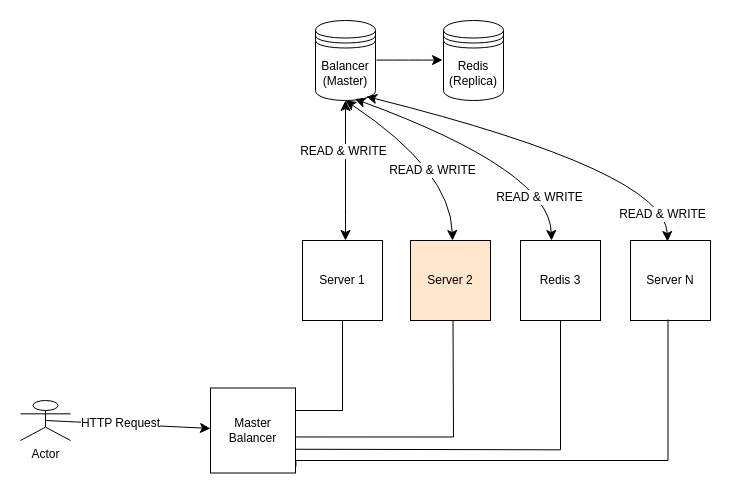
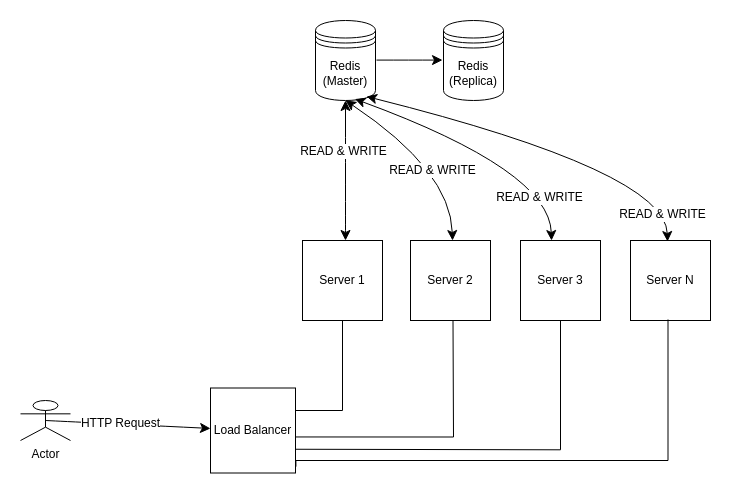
  <mxCell id="0" />
  <mxCell id="1" parent="0" />
  <mxCell id="2" value="Actor" style="shape=umlActor;verticalLabelPosition=bottom;verticalAlign=top;html=1;outlineConnect=0;" parent="1" vertex="1"><mxGeometry x="20" y="400" width="50" height="40" as="geometry" /></mxCell>
- <mxCell id="3" value="Master Balancer" style="whiteSpace=wrap;html=1;aspect=fixed;" parent="1" vertex="1"><mxGeometry x="210" y="387.5" width="85" height="85" as="geometry" /></mxCell>
+ <mxCell id="3" value="Load Balancer" style="whiteSpace=wrap;html=1;aspect=fixed;" parent="1" vertex="1"><mxGeometry x="210" y="387.5" width="85" height="85" as="geometry" /></mxCell>
  <mxCell id="4" value="" style="endArrow=classic;html=1;rounded=0;fontSize=12;startSize=8;endSize=8;curved=1;exitX=0.5;exitY=0.5;exitDx=0;exitDy=0;exitPerimeter=0;" parent="1" source="2" target="3" edge="1"><mxGeometry width="50" height="50" relative="1" as="geometry"><mxPoint x="210" y="690" as="sourcePoint" /><mxPoint x="260" y="640" as="targetPoint" /></mxGeometry></mxCell>
  <mxCell id="5" value="HTTP Request" style="edgeLabel;html=1;align=center;verticalAlign=middle;resizable=0;points=[];fontSize=12;" parent="4" vertex="1" connectable="0"><mxGeometry x="-0.088" y="1" relative="1" as="geometry"><mxPoint as="offset" /></mxGeometry></mxCell>
  <mxCell id="6" value="Server 1" style="whiteSpace=wrap;html=1;aspect=fixed;" parent="1" vertex="1"><mxGeometry x="302" y="240" width="80" height="80" as="geometry" /></mxCell>
- <mxCell id="7" value="Server 2" style="whiteSpace=wrap;html=1;aspect=fixed;fillColor=#ffe6cc;" parent="1" vertex="1"><mxGeometry x="410" y="240" width="80" height="80" as="geometry" /></mxCell>
- <mxCell id="8" value="Redis 3" style="whiteSpace=wrap;html=1;aspect=fixed;" parent="1" vertex="1"><mxGeometry x="520" y="240" width="80" height="80" as="geometry" /></mxCell>
+ <mxCell id="7" value="Server 2" style="whiteSpace=wrap;html=1;aspect=fixed;" parent="1" vertex="1"><mxGeometry x="410" y="240" width="80" height="80" as="geometry" /></mxCell>
+ <mxCell id="8" value="Server 3" style="whiteSpace=wrap;html=1;aspect=fixed;" parent="1" vertex="1"><mxGeometry x="520" y="240" width="80" height="80" as="geometry" /></mxCell>
  <mxCell id="9" value="" style="endArrow=none;html=1;rounded=0;fontSize=12;startSize=8;endSize=8;entryX=0.5;entryY=1;entryDx=0;entryDy=0;edgeStyle=orthogonalEdgeStyle;exitX=1;exitY=0.5;exitDx=0;exitDy=0;" parent="1" source="3" target="6" edge="1"><mxGeometry width="50" height="50" relative="1" as="geometry"><mxPoint x="340" y="430" as="sourcePoint" /><mxPoint x="390" y="360" as="targetPoint" /><Array as="points"><mxPoint x="295" y="410" /><mxPoint x="342" y="410" /></Array></mxGeometry></mxCell>
  <mxCell id="10" value="" style="endArrow=none;html=1;rounded=0;fontSize=12;startSize=8;endSize=8;entryX=0.5;entryY=1;entryDx=0;entryDy=0;edgeStyle=orthogonalEdgeStyle;exitX=1;exitY=0.25;exitDx=0;exitDy=0;" parent="1" target="8" edge="1"><mxGeometry width="50" height="50" relative="1" as="geometry"><mxPoint x="295" y="448.75" as="sourcePoint" /><mxPoint x="616" y="360" as="targetPoint" /></mxGeometry></mxCell>
  <mxCell id="11" value="Server N" style="whiteSpace=wrap;html=1;aspect=fixed;" parent="1" vertex="1"><mxGeometry x="630" y="240" width="80" height="80" as="geometry" /></mxCell>
  <mxCell id="12" value="" style="endArrow=none;html=1;rounded=0;fontSize=12;startSize=8;endSize=8;entryX=0.5;entryY=1;entryDx=0;entryDy=0;edgeStyle=orthogonalEdgeStyle;exitX=1.005;exitY=0.925;exitDx=0;exitDy=0;exitPerimeter=0;" parent="1" source="3" edge="1"><mxGeometry width="50" height="50" relative="1" as="geometry"><mxPoint x="231.5" y="459.995" as="sourcePoint" /><mxPoint x="667.5" y="318.97" as="targetPoint" /><Array as="points"><mxPoint x="295" y="460" /><mxPoint x="668" y="460" /><mxPoint x="668" y="319" /></Array></mxGeometry></mxCell>
  <mxCell id="13" value="" style="endArrow=none;html=1;rounded=0;fontSize=12;startSize=8;endSize=8;entryX=0.5;entryY=1;entryDx=0;entryDy=0;exitX=0.997;exitY=0.576;exitDx=0;exitDy=0;exitPerimeter=0;edgeStyle=orthogonalEdgeStyle;" parent="1" source="3" edge="1"><mxGeometry width="50" height="50" relative="1" as="geometry"><mxPoint x="290.005" y="435.78" as="sourcePoint" /><mxPoint x="452.51" y="320" as="targetPoint" /></mxGeometry></mxCell>
- <mxCell id="14" value="Balancer (Master)" style="shape=datastore;whiteSpace=wrap;html=1;" parent="1" vertex="1"><mxGeometry x="315" y="20" width="60" height="80" as="geometry" /></mxCell>
+ <mxCell id="14" value="Redis (Master)" style="shape=datastore;whiteSpace=wrap;html=1;" parent="1" vertex="1"><mxGeometry x="315" y="20" width="60" height="80" as="geometry" /></mxCell>
  <mxCell id="15" value="Redis&lt;div&gt;(Replica)&lt;/div&gt;" style="shape=datastore;whiteSpace=wrap;html=1;" parent="1" vertex="1"><mxGeometry x="443" y="20" width="60" height="80" as="geometry" /></mxCell>
  <mxCell id="16" value="" style="endArrow=classic;html=1;rounded=0;fontSize=12;startSize=8;endSize=8;curved=1;" parent="1" edge="1"><mxGeometry width="50" height="50" relative="1" as="geometry"><mxPoint x="376" y="59.58" as="sourcePoint" /><mxPoint x="442" y="59.58" as="targetPoint" /><Array as="points"><mxPoint x="411" y="59.58" /></Array></mxGeometry></mxCell>
  <mxCell id="17" value="" style="endArrow=classic;startArrow=classic;html=1;rounded=0;fontSize=12;startSize=8;endSize=8;curved=1;" parent="1" edge="1"><mxGeometry width="50" height="50" relative="1" as="geometry"><mxPoint x="345" y="240" as="sourcePoint" /><mxPoint x="345" y="100" as="targetPoint" /></mxGeometry></mxCell>
  <mxCell id="18" value="READ &amp;amp; WRITE" style="edgeLabel;html=1;align=center;verticalAlign=middle;resizable=0;points=[];fontSize=12;" parent="17" vertex="1" connectable="0"><mxGeometry x="0.029" relative="1" as="geometry"><mxPoint x="-3" y="-18" as="offset" /></mxGeometry></mxCell>
  <mxCell id="19" value="" style="endArrow=classic;startArrow=classic;html=1;rounded=0;fontSize=12;startSize=8;endSize=8;curved=1;exitX=0.338;exitY=-0.049;exitDx=0;exitDy=0;exitPerimeter=0;entryX=0.5;entryY=1;entryDx=0;entryDy=0;" parent="1" target="14" edge="1"><mxGeometry width="50" height="50" relative="1" as="geometry"><mxPoint x="452.04" y="240" as="sourcePoint" /><mxPoint x="350" y="110" as="targetPoint" /><Array as="points"><mxPoint x="450" y="170" /></Array></mxGeometry></mxCell>
  <mxCell id="20" value="READ &amp;amp; WRITE" style="edgeLabel;html=1;align=center;verticalAlign=middle;resizable=0;points=[];fontSize=12;" parent="19" vertex="1" connectable="0"><mxGeometry x="0.04" y="7" relative="1" as="geometry"><mxPoint x="12" y="11" as="offset" /></mxGeometry></mxCell>
  <mxCell id="21" value="" style="endArrow=classic;startArrow=classic;html=1;rounded=0;fontSize=12;startSize=8;endSize=8;curved=1;exitX=0.338;exitY=-0.049;exitDx=0;exitDy=0;exitPerimeter=0;entryX=0.658;entryY=0.982;entryDx=0;entryDy=0;entryPerimeter=0;" parent="1" target="14" edge="1"><mxGeometry width="50" height="50" relative="1" as="geometry"><mxPoint x="551.04" y="240" as="sourcePoint" /><mxPoint x="450" y="103" as="targetPoint" /><Array as="points"><mxPoint x="549" y="170" /></Array></mxGeometry></mxCell>
  <mxCell id="22" value="READ &amp;amp; WRITE" style="edgeLabel;html=1;align=center;verticalAlign=middle;resizable=0;points=[];fontSize=12;" parent="21" vertex="1" connectable="0"><mxGeometry x="-0.046" y="9" relative="1" as="geometry"><mxPoint x="51" y="39" as="offset" /></mxGeometry></mxCell>
  <mxCell id="23" value="" style="endArrow=classic;startArrow=classic;html=1;rounded=0;fontSize=12;startSize=8;endSize=8;curved=1;exitX=0.338;exitY=-0.049;exitDx=0;exitDy=0;exitPerimeter=0;entryX=0.85;entryY=0.95;entryDx=0;entryDy=0;entryPerimeter=0;" parent="1" target="14" edge="1"><mxGeometry width="50" height="50" relative="1" as="geometry"><mxPoint x="667.04" y="241" as="sourcePoint" /><mxPoint x="470" y="100" as="targetPoint" /><Array as="points"><mxPoint x="665" y="171" /></Array></mxGeometry></mxCell>
  <mxCell id="24" value="READ &amp;amp; WRITE" style="edgeLabel;html=1;align=center;verticalAlign=middle;resizable=0;points=[];fontSize=12;" parent="23" vertex="1" connectable="0"><mxGeometry x="-0.758" y="23" relative="1" as="geometry"><mxPoint x="19" y="18" as="offset" /></mxGeometry></mxCell>
